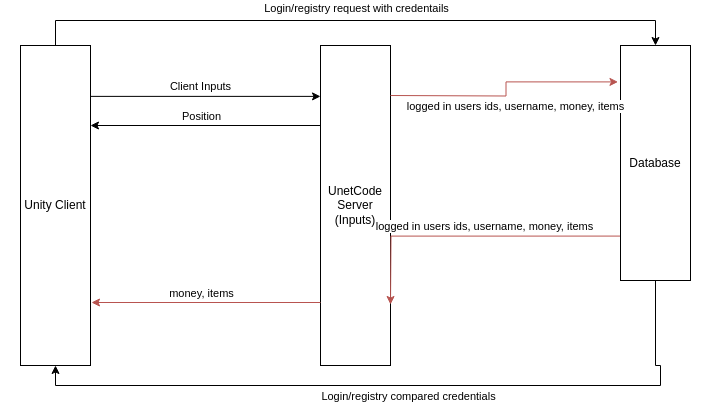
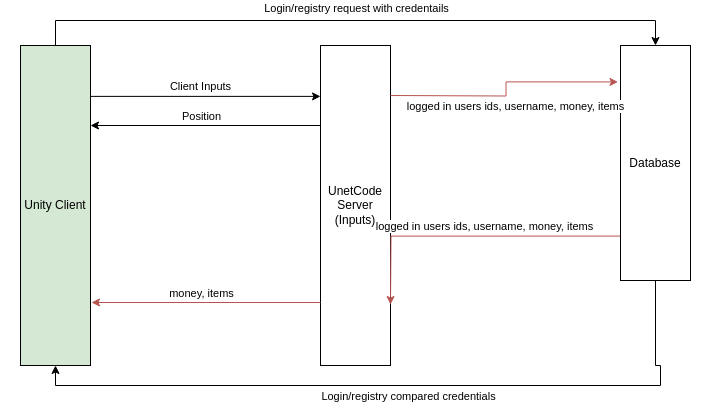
  <mxCell id="0" />
  <mxCell id="1" parent="0" />
  <mxCell id="2" style="edgeStyle=orthogonalEdgeStyle;rounded=0;orthogonalLoop=1;jettySize=auto;html=1;exitX=0.5;exitY=0;exitDx=0;exitDy=0;entryX=0.5;entryY=0;entryDx=0;entryDy=0;" edge="1" parent="1" source="6" target="12"><mxGeometry relative="1" as="geometry"><mxPoint x="670" y="20" as="targetPoint" /><Array as="points"><mxPoint x="55" y="20" /><mxPoint x="655" y="20" /></Array></mxGeometry></mxCell>
  <mxCell id="3" value="&lt;div&gt;Login/registry request with credentails&lt;br&gt;&lt;/div&gt;" style="edgeLabel;html=1;align=center;verticalAlign=middle;resizable=0;points=[];" vertex="1" connectable="0" parent="2"><mxGeometry x="-0.129" y="1" relative="1" as="geometry"><mxPoint x="42" y="-12" as="offset" /></mxGeometry></mxCell>
  <mxCell id="4" style="edgeStyle=orthogonalEdgeStyle;rounded=0;orthogonalLoop=1;jettySize=auto;html=1;exitX=0.986;exitY=0.159;exitDx=0;exitDy=0;entryX=0;entryY=0.159;entryDx=0;entryDy=0;entryPerimeter=0;exitPerimeter=0;" edge="1" parent="1" source="6" target="7"><mxGeometry relative="1" as="geometry" /></mxCell>
  <mxCell id="5" value="&lt;div&gt;Client Inputs&lt;/div&gt;" style="edgeLabel;html=1;align=center;verticalAlign=middle;resizable=0;points=[];" vertex="1" connectable="0" parent="4"><mxGeometry x="-0.13" y="2" relative="1" as="geometry"><mxPoint x="10" y="-8" as="offset" /></mxGeometry></mxCell>
- <mxCell id="6" value="&lt;div&gt;Unity Client&lt;/div&gt;" style="rounded=0;whiteSpace=wrap;html=1;" vertex="1" parent="1"><mxGeometry x="20" y="45" width="70" height="320" as="geometry" /></mxCell>
+ <mxCell id="6" value="&lt;div&gt;Unity Client&lt;/div&gt;" style="rounded=0;whiteSpace=wrap;html=1;fillColor=#d5e8d4;" vertex="1" parent="1"><mxGeometry x="20" y="45" width="70" height="320" as="geometry" /></mxCell>
  <mxCell id="7" value="&lt;div&gt;UnetCode&lt;/div&gt;&lt;div&gt;Server&lt;/div&gt;&lt;div&gt;(Inputs)&lt;br&gt;&lt;/div&gt;" style="rounded=0;whiteSpace=wrap;html=1;" vertex="1" parent="1"><mxGeometry x="320" y="45" width="70" height="320" as="geometry" /></mxCell>
  <mxCell id="8" style="edgeStyle=orthogonalEdgeStyle;rounded=0;orthogonalLoop=1;jettySize=auto;html=1;exitX=0.5;exitY=1;exitDx=0;exitDy=0;entryX=0.5;entryY=1;entryDx=0;entryDy=0;" edge="1" parent="1" source="12" target="6"><mxGeometry relative="1" as="geometry"><mxPoint x="60" y="405" as="targetPoint" /><Array as="points"><mxPoint x="660" y="365" /><mxPoint x="660" y="385" /><mxPoint x="55" y="385" /></Array></mxGeometry></mxCell>
  <mxCell id="9" value="Login/registry compared credentials" style="edgeLabel;html=1;align=center;verticalAlign=middle;resizable=0;points=[];" vertex="1" connectable="0" parent="8"><mxGeometry x="-0.091" y="1" relative="1" as="geometry"><mxPoint x="-29" y="9" as="offset" /></mxGeometry></mxCell>
  <mxCell id="10" style="edgeStyle=orthogonalEdgeStyle;rounded=0;orthogonalLoop=1;jettySize=auto;html=1;exitX=0.012;exitY=0.811;exitDx=0;exitDy=0;fillColor=#f8cecc;strokeColor=#B85450;exitPerimeter=0;" edge="1" parent="1" source="12"><mxGeometry relative="1" as="geometry"><mxPoint x="390" y="304" as="targetPoint" /></mxGeometry></mxCell>
  <mxCell id="11" value="logged in users ids, username, money, items" style="edgeLabel;html=1;align=center;verticalAlign=middle;resizable=0;points=[];" vertex="1" connectable="0" parent="10"><mxGeometry x="-0.226" y="-3" relative="1" as="geometry"><mxPoint x="-21" y="-7" as="offset" /></mxGeometry></mxCell>
  <mxCell id="12" value="&lt;div&gt;Database&lt;/div&gt;" style="rounded=0;whiteSpace=wrap;html=1;" vertex="1" parent="1"><mxGeometry x="620" y="45" width="70" height="235" as="geometry" /></mxCell>
  <mxCell id="13" style="edgeStyle=orthogonalEdgeStyle;rounded=0;orthogonalLoop=1;jettySize=auto;html=1;fillColor=#f8cecc;strokeColor=#B85450;" edge="1" parent="1"><mxGeometry relative="1" as="geometry"><mxPoint x="320" y="302" as="sourcePoint" /><mxPoint x="91" y="302" as="targetPoint" /></mxGeometry></mxCell>
  <mxCell id="14" value="money, items" style="edgeLabel;html=1;align=center;verticalAlign=middle;resizable=0;points=[];" vertex="1" connectable="0" parent="13"><mxGeometry x="-0.2" y="4" relative="1" as="geometry"><mxPoint x="-28" y="-14" as="offset" /></mxGeometry></mxCell>
  <mxCell id="15" style="edgeStyle=orthogonalEdgeStyle;rounded=0;orthogonalLoop=1;jettySize=auto;html=1;entryX=-0.036;entryY=0.155;entryDx=0;entryDy=0;fillColor=#f8cecc;strokeColor=#B85450;entryPerimeter=0;" edge="1" parent="1" target="12"><mxGeometry relative="1" as="geometry"><mxPoint x="390" y="95" as="sourcePoint" /><mxPoint x="400" y="295" as="targetPoint" /></mxGeometry></mxCell>
  <mxCell id="16" value="logged in users ids, username, money, items" style="edgeLabel;html=1;align=center;verticalAlign=middle;resizable=0;points=[];" vertex="1" connectable="0" parent="15"><mxGeometry x="-0.226" y="-3" relative="1" as="geometry"><mxPoint x="32" y="7" as="offset" /></mxGeometry></mxCell>
  <mxCell id="17" style="edgeStyle=orthogonalEdgeStyle;rounded=0;orthogonalLoop=1;jettySize=auto;html=1;entryX=1;entryY=0.25;entryDx=0;entryDy=0;exitX=0;exitY=0.25;exitDx=0;exitDy=0;" edge="1" parent="1" source="7" target="6"><mxGeometry relative="1" as="geometry"><mxPoint x="170" y="115" as="sourcePoint" /><mxPoint x="330" y="106" as="targetPoint" /></mxGeometry></mxCell>
  <mxCell id="18" value="&lt;div&gt;Position&lt;/div&gt;" style="edgeLabel;html=1;align=center;verticalAlign=middle;resizable=0;points=[];" vertex="1" connectable="0" parent="17"><mxGeometry x="-0.13" y="2" relative="1" as="geometry"><mxPoint x="-20" y="-12" as="offset" /></mxGeometry></mxCell>
